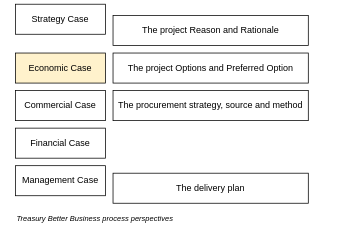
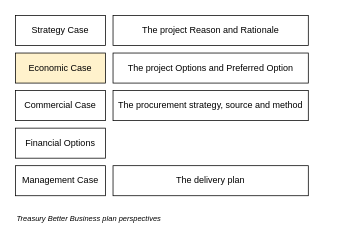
  <mxCell id="0" />
  <mxCell id="1" parent="0" />
- <mxCell id="2" value="Strategy Case" style="rounded=0;whiteSpace=wrap;html=1;" vertex="1" parent="1"><mxGeometry x="20" y="5" width="120" height="40" as="geometry" /></mxCell>
+ <mxCell id="2" value="Strategy Case" style="rounded=0;whiteSpace=wrap;html=1;" vertex="1" parent="1"><mxGeometry x="20" y="20" width="120" height="40" as="geometry" /></mxCell>
  <mxCell id="3" value="Economic Case" style="rounded=0;whiteSpace=wrap;html=1;fillColor=#fff2cc;" vertex="1" parent="1"><mxGeometry x="20" y="70" width="120" height="40" as="geometry" /></mxCell>
  <mxCell id="4" value="Commercial Case" style="rounded=0;whiteSpace=wrap;html=1;" vertex="1" parent="1"><mxGeometry x="20" y="120" width="120" height="40" as="geometry" /></mxCell>
- <mxCell id="5" value="Financial Case" style="rounded=0;whiteSpace=wrap;html=1;" vertex="1" parent="1"><mxGeometry x="20" y="170" width="120" height="40" as="geometry" /></mxCell>
+ <mxCell id="5" value="Financial Options" style="rounded=0;whiteSpace=wrap;html=1;" vertex="1" parent="1"><mxGeometry x="20" y="170" width="120" height="40" as="geometry" /></mxCell>
  <mxCell id="6" value="Management Case" style="rounded=0;whiteSpace=wrap;html=1;" vertex="1" parent="1"><mxGeometry x="20" y="220" width="120" height="40" as="geometry" /></mxCell>
  <mxCell id="7" value="The project Reason and Rationale" style="rounded=0;whiteSpace=wrap;html=1;" vertex="1" parent="1"><mxGeometry x="150" y="20" width="260" height="40" as="geometry" /></mxCell>
  <mxCell id="8" value="The project Options and Preferred Option" style="rounded=0;whiteSpace=wrap;html=1;" vertex="1" parent="1"><mxGeometry x="150" y="70" width="260" height="40" as="geometry" /></mxCell>
- <mxCell id="9" value="The delivery plan" style="rounded=0;whiteSpace=wrap;html=1;" vertex="1" parent="1"><mxGeometry x="150" y="230" width="260" height="40" as="geometry" /></mxCell>
+ <mxCell id="9" value="The delivery plan" style="rounded=0;whiteSpace=wrap;html=1;" vertex="1" parent="1"><mxGeometry x="150" y="220" width="260" height="40" as="geometry" /></mxCell>
  <mxCell id="10" value="The procurement strategy, source and method" style="rounded=0;whiteSpace=wrap;html=1;" vertex="1" parent="1"><mxGeometry x="150" y="120" width="260" height="40" as="geometry" /></mxCell>
- <mxCell id="11" value="Treasury Better Business process perspectives" style="text;html=1;strokeColor=none;fillColor=none;align=left;verticalAlign=middle;whiteSpace=wrap;rounded=0;fontStyle=2;fontSize=10;" vertex="1" parent="1"><mxGeometry x="20" y="280" width="440" height="20" as="geometry" /></mxCell>
+ <mxCell id="11" value="Treasury Better Business plan perspectives" style="text;html=1;strokeColor=none;fillColor=none;align=left;verticalAlign=middle;whiteSpace=wrap;rounded=0;fontStyle=2;fontSize=10;" vertex="1" parent="1"><mxGeometry x="20" y="280" width="440" height="20" as="geometry" /></mxCell>
